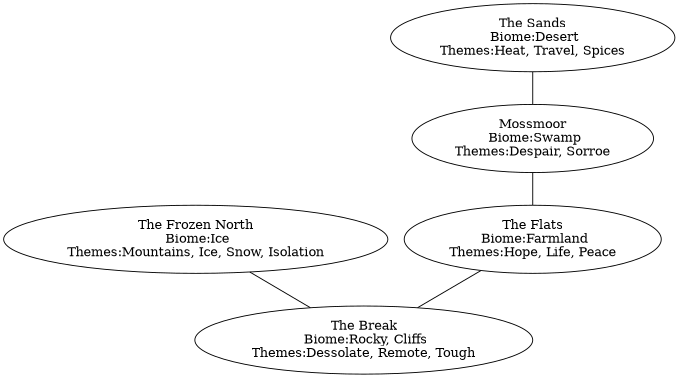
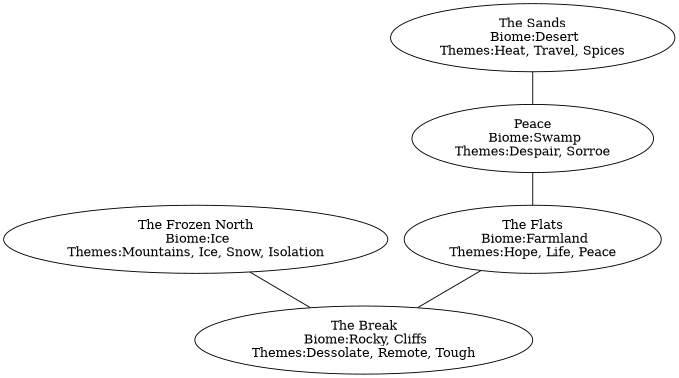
  digraph {
    edge [dir=none]
-   n1 [label="Mossmoor\n Biome:Swamp\nThemes:Despair, Sorroe"]
+   n1 [label="Peace\n Biome:Swamp\nThemes:Despair, Sorroe"]
    n2 [label="The Flats\n Biome:Farmland\nThemes:Hope, Life, Peace"]
    n3 [label="The Break\n Biome:Rocky, Cliffs\nThemes:Dessolate, Remote, Tough"]
    n4 [label="The Frozen North\n Biome:Ice\nThemes:Mountains, Ice, Snow, Isolation"]
    n5 [label="The Sands\n Biome:Desert\nThemes:Heat, Travel, Spices"]
    n1 -> n2
    n2 -> n3
    n4 -> n3
    n5 -> n1
  }
